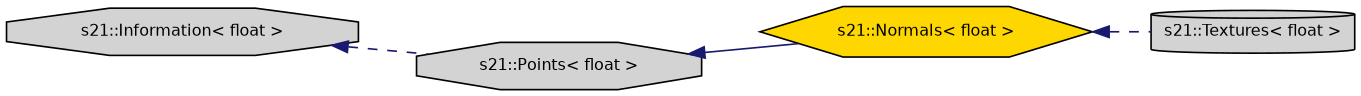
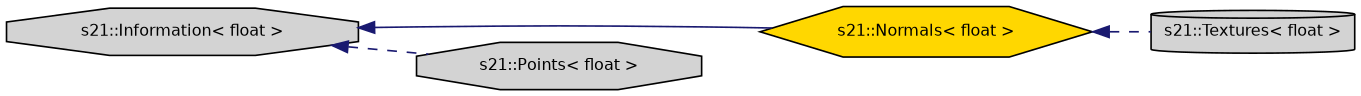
  digraph {
    rankdir=LR
    node [color=black fillcolor=lightgrey fontname=Helvetica fontsize=10 shape=octagon style=filled]
    edge [color=midnightblue dir=back fontname=Helvetica fontsize=10 labelfontname=Helvetica labelfontsize=10 style=dashed]
    n1 [height=0.2 label="s21::Information\< float \>" width=0.4]
    n2 [fillcolor=gold height=0.2 label="s21::Normals\< float \>" shape=hexagon width=0.4]
    n3 [height=0.2 label="s21::Points\< float \>" width=0.4]
    n4 [height=0.2 label="s21::Textures\< float \>" shape=cylinder width=0.4]
-   n3 -> n2 [style=solid]
+   n1 -> n2 [style=solid]
    n1 -> n3
    n2 -> n4
  }
